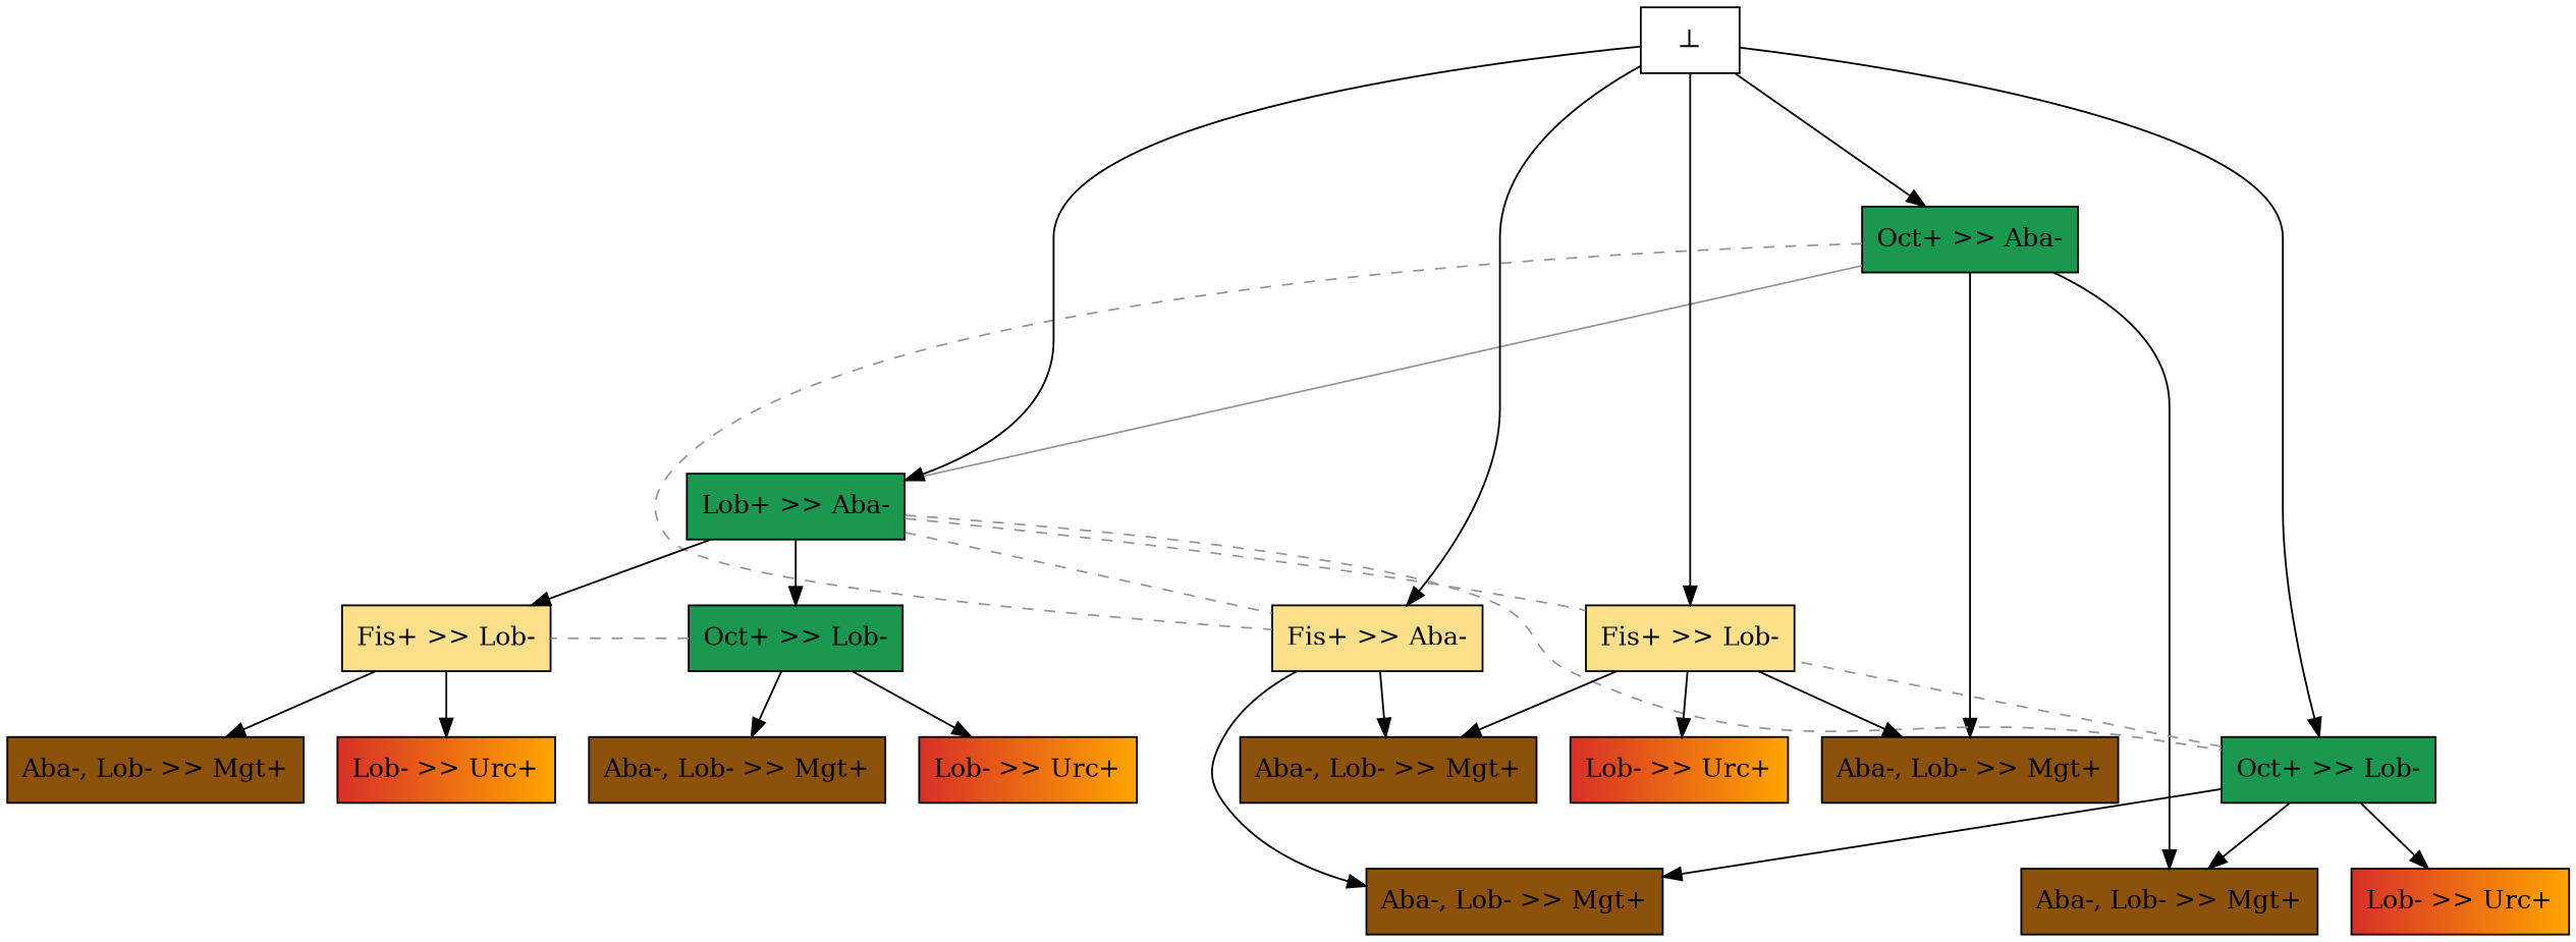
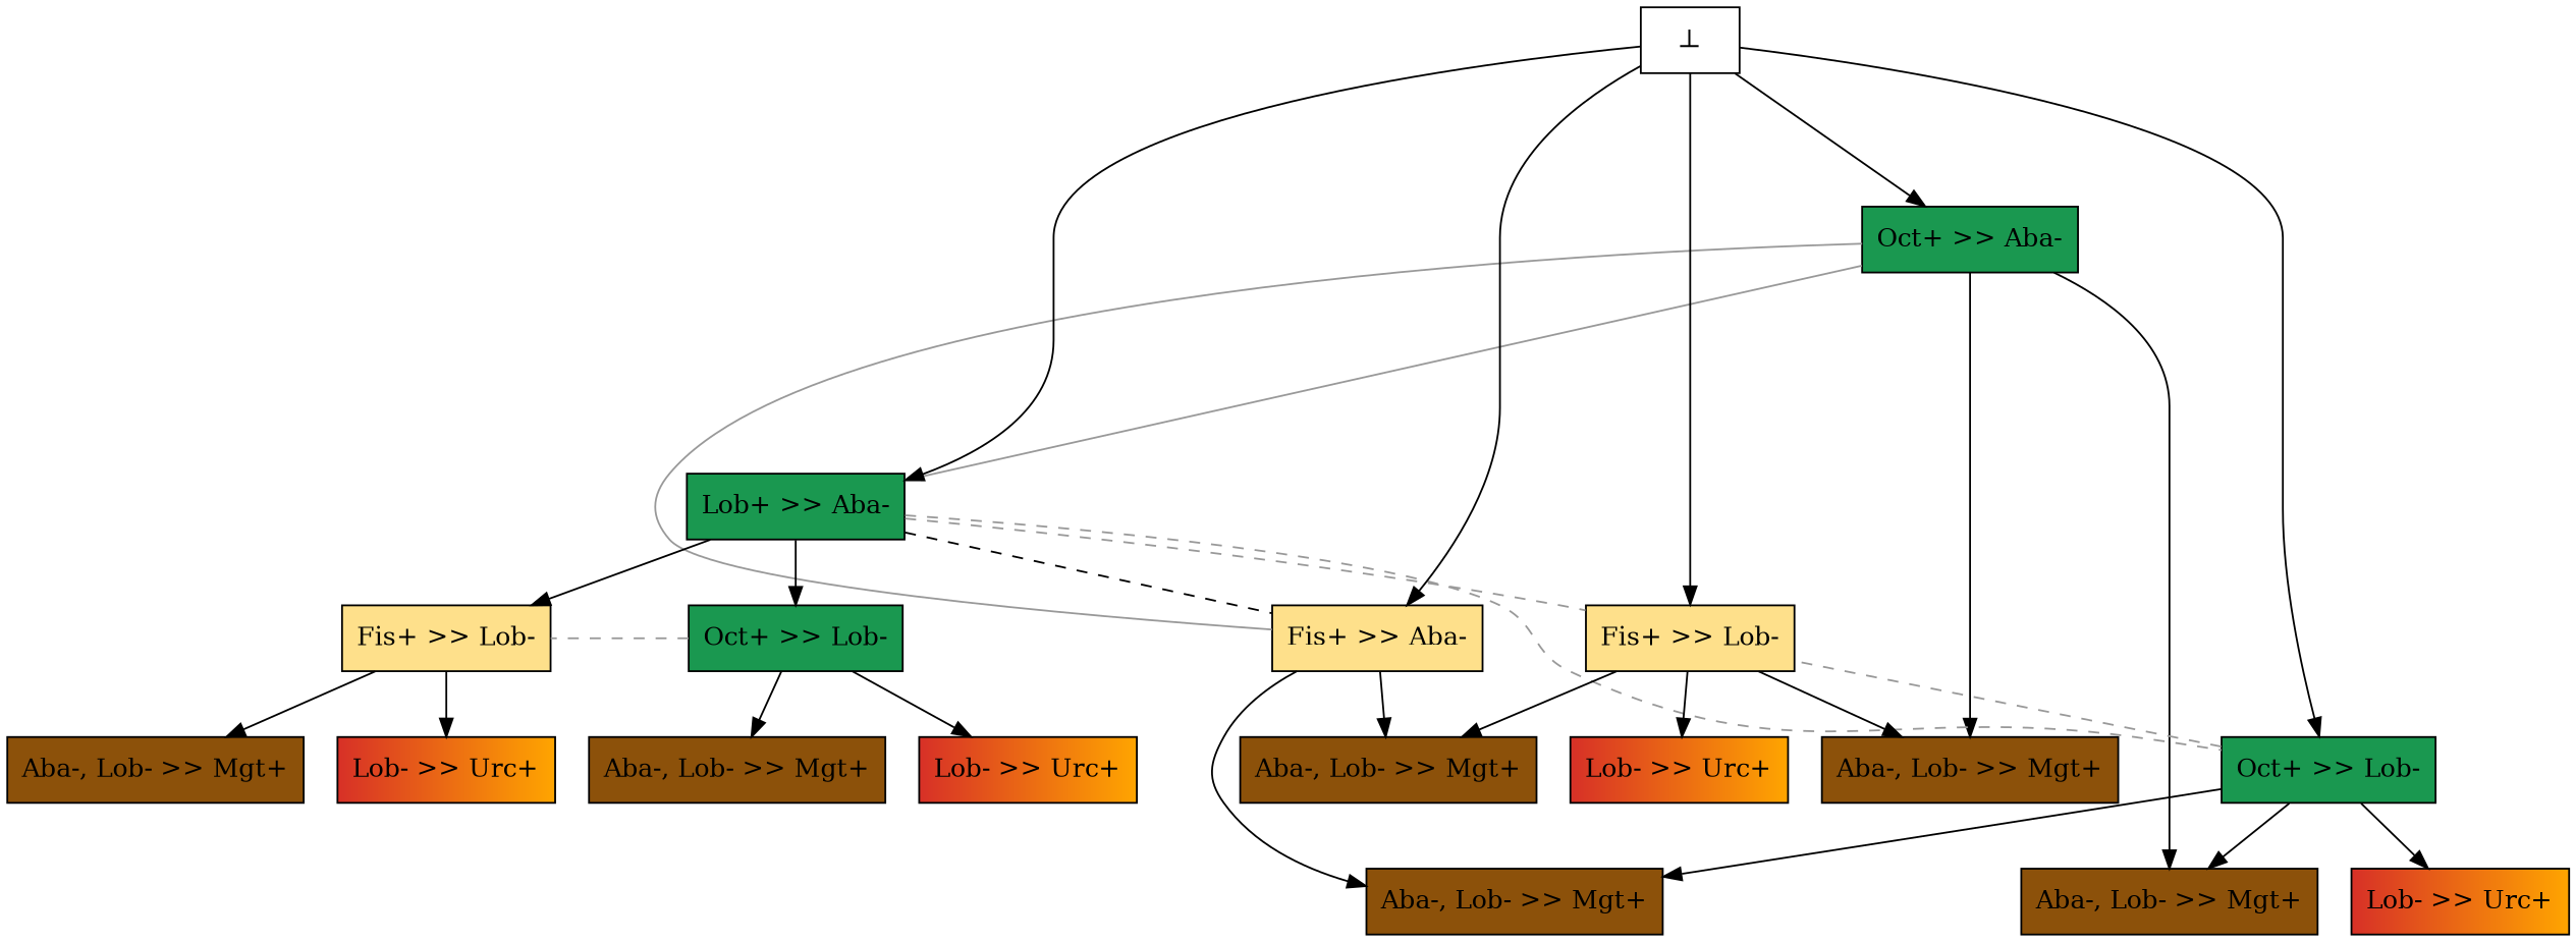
  digraph {
    node [color=black fillcolor="#8c510a:#8c510a" shape=box style=filled]
    edge [minlen=1]
    n1 [fillcolor="#1a9850:#1a9850" label="Oct+ >> Aba-"]
    n2 [fillcolor="#1a9850:#1a9850" label="Lob+ >> Aba-"]
    n3 [fillcolor="#fee08b:#fee08b" label="Fis+ >> Aba-"]
    n4 [label="Aba-, Lob- >> Mgt+"]
    n5 [label="Aba-, Lob- >> Mgt+"]
    n6 [fillcolor="#1a9850:#1a9850" label="Oct+ >> Lob-"]
    n7 [fillcolor="#fee08b:#fee08b" label="Fis+ >> Lob-"]
    n8 [fillcolor="#1a9850:#1a9850" label="Oct+ >> Lob-"]
    n9 [fillcolor="#fee08b:#fee08b" label="Fis+ >> Lob-"]
    n10 [label="Aba-, Lob- >> Mgt+"]
    n11 [label="Aba-, Lob- >> Mgt+"]
    n12 [fillcolor="#d73027:orange" label="Lob- >> Urc+"]
    n13 [fillcolor="#d73027:orange" label="Lob- >> Urc+"]
    n14 [label="Aba-, Lob- >> Mgt+"]
    n15 [fillcolor="#d73027:orange" label="Lob- >> Urc+"]
    n16 [label="Aba-, Lob- >> Mgt+"]
    n17 [fillcolor="#d73027:orange" label="Lob- >> Urc+"]
    n18 [fillcolor=white label="⊥" color=""]
    n1 -> n2 [arrowhead=none color=gray60 constraint=false style=solid minlen=""]
-   n1 -> n3 [arrowhead=none color=gray60 constraint=false style=dashed minlen=""]
+   n1 -> n3 [arrowhead=none color=gray60 constraint=false style=solid minlen=""]
    n1 -> n4
    n1 -> n5
-   n2 -> n3 [arrowhead=none color=gray60 constraint=false style=dashed minlen=""]
+   n2 -> n3 [arrowhead=none color=black constraint=false style=dashed minlen=""]
    n2 -> n6 [arrowhead=none color=gray60 constraint=false style=dashed minlen=""]
    n2 -> n7 [arrowhead=none color=gray60 constraint=false style=dashed minlen=""]
    n2 -> n8
    n2 -> n9
    n3 -> n10
    n3 -> n11
    n6 -> n5
    n6 -> n7 [arrowhead=none color=gray60 constraint=false style=dashed minlen=""]
    n6 -> n11
    n6 -> n12
    n7 -> n4
    n7 -> n10
    n7 -> n13
    n8 -> n9 [arrowhead=none color=gray60 constraint=false style=dashed minlen=""]
    n8 -> n14
    n8 -> n15
    n9 -> n16
    n9 -> n17
    n18 -> n1 [minlen=2]
    n18 -> n2 [minlen=5]
    n18 -> n3 [minlen=6]
    n18 -> n6 [minlen=7]
    n18 -> n7 [minlen=6]
  }
